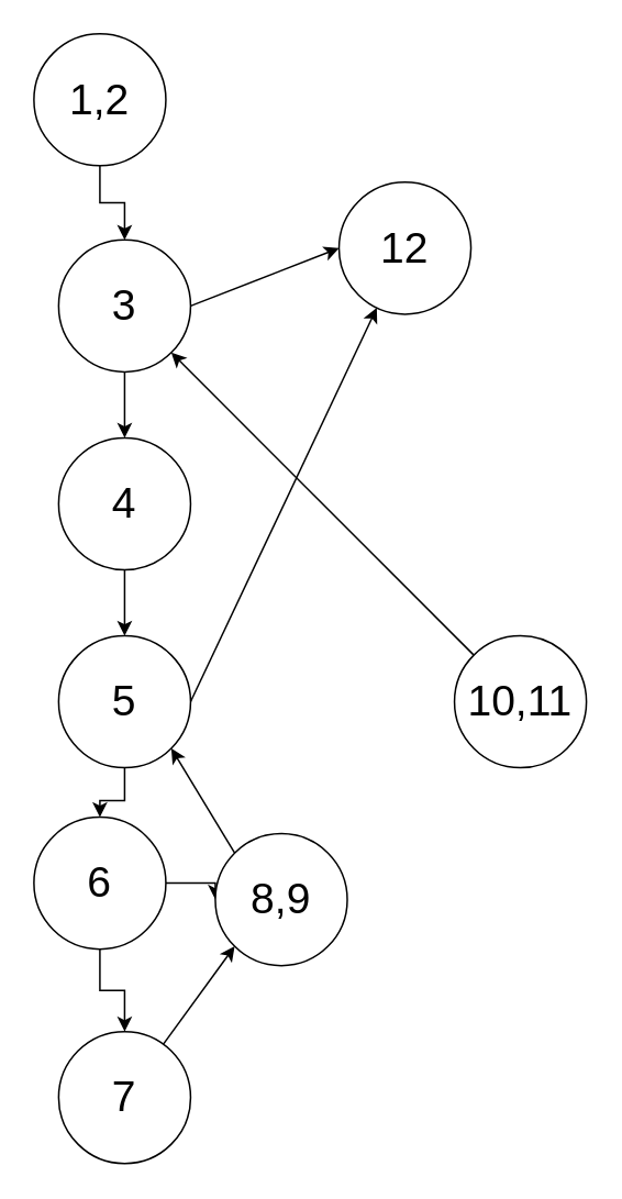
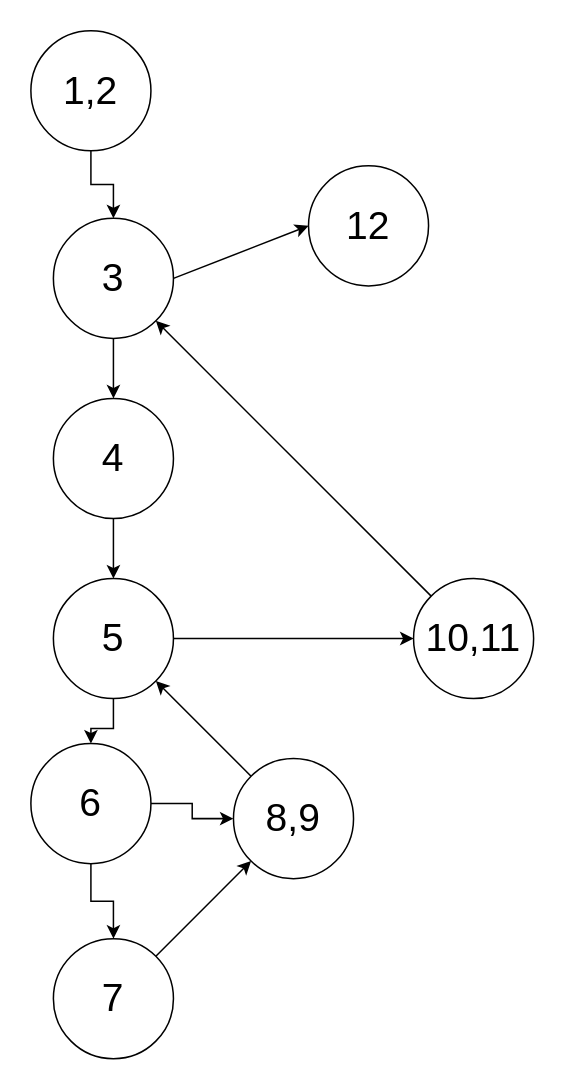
  <mxCell id="0" />
  <mxCell id="1" parent="0" />
  <mxCell id="2" value="" style="edgeStyle=orthogonalEdgeStyle;rounded=0;orthogonalLoop=1;jettySize=auto;html=1;fontSize=26;" edge="1" parent="1" source="3" target="6"><mxGeometry relative="1" as="geometry" /></mxCell>
  <mxCell id="3" value="1,2" style="ellipse;whiteSpace=wrap;html=1;aspect=fixed;fontSize=26;" vertex="1" parent="1"><mxGeometry x="20" y="20" width="80" height="80" as="geometry" /></mxCell>
  <mxCell id="4" value="" style="edgeStyle=orthogonalEdgeStyle;rounded=0;orthogonalLoop=1;jettySize=auto;html=1;fontSize=26;" edge="1" parent="1" source="6" target="8"><mxGeometry relative="1" as="geometry" /></mxCell>
  <mxCell id="5" style="edgeStyle=none;rounded=0;orthogonalLoop=1;jettySize=auto;html=1;exitX=1;exitY=0.5;exitDx=0;exitDy=0;entryX=0;entryY=0.5;entryDx=0;entryDy=0;fontSize=26;" edge="1" parent="1" source="6" target="21"><mxGeometry relative="1" as="geometry" /></mxCell>
  <mxCell id="6" value="3" style="ellipse;whiteSpace=wrap;html=1;aspect=fixed;fontSize=26;" vertex="1" parent="1"><mxGeometry x="35" y="145" width="80" height="80" as="geometry" /></mxCell>
  <mxCell id="7" value="" style="edgeStyle=orthogonalEdgeStyle;rounded=0;orthogonalLoop=1;jettySize=auto;html=1;fontSize=26;" edge="1" parent="1" source="8" target="11"><mxGeometry relative="1" as="geometry" /></mxCell>
  <mxCell id="8" value="4" style="ellipse;whiteSpace=wrap;html=1;aspect=fixed;fontSize=26;" vertex="1" parent="1"><mxGeometry x="35" y="265" width="80" height="80" as="geometry" /></mxCell>
  <mxCell id="9" value="" style="edgeStyle=orthogonalEdgeStyle;rounded=0;orthogonalLoop=1;jettySize=auto;html=1;fontSize=26;" edge="1" parent="1" source="11" target="14"><mxGeometry relative="1" as="geometry" /></mxCell>
- <mxCell id="10" style="edgeStyle=none;rounded=0;orthogonalLoop=1;jettySize=auto;html=1;exitX=1;exitY=0.5;exitDx=0;exitDy=0;fontSize=26;" edge="1" parent="1" source="11" target="21"><mxGeometry relative="1" as="geometry" /></mxCell>
+ <mxCell id="10" style="edgeStyle=none;rounded=0;orthogonalLoop=1;jettySize=auto;html=1;exitX=1;exitY=0.5;exitDx=0;exitDy=0;entryX=0;entryY=0.5;entryDx=0;entryDy=0;fontSize=26;" edge="1" parent="1" source="11" target="20"><mxGeometry relative="1" as="geometry" /></mxCell>
  <mxCell id="11" value="5" style="ellipse;whiteSpace=wrap;html=1;aspect=fixed;fontSize=26;" vertex="1" parent="1"><mxGeometry x="35" y="385" width="80" height="80" as="geometry" /></mxCell>
  <mxCell id="12" value="" style="edgeStyle=orthogonalEdgeStyle;rounded=0;orthogonalLoop=1;jettySize=auto;html=1;fontSize=26;" edge="1" parent="1" source="14" target="16"><mxGeometry relative="1" as="geometry" /></mxCell>
  <mxCell id="13" style="edgeStyle=orthogonalEdgeStyle;rounded=0;orthogonalLoop=1;jettySize=auto;html=1;exitX=1;exitY=0.5;exitDx=0;exitDy=0;entryX=0;entryY=0.5;entryDx=0;entryDy=0;fontSize=26;" edge="1" parent="1" source="14" target="18"><mxGeometry relative="1" as="geometry" /></mxCell>
  <mxCell id="14" value="6" style="ellipse;whiteSpace=wrap;html=1;aspect=fixed;fontSize=26;" vertex="1" parent="1"><mxGeometry x="20" y="495" width="80" height="80" as="geometry" /></mxCell>
  <mxCell id="15" value="" style="rounded=0;orthogonalLoop=1;jettySize=auto;html=1;fontSize=26;entryX=0;entryY=1;entryDx=0;entryDy=0;" edge="1" parent="1" source="16" target="18"><mxGeometry relative="1" as="geometry" /></mxCell>
  <mxCell id="16" value="7" style="ellipse;whiteSpace=wrap;html=1;aspect=fixed;fontSize=26;" vertex="1" parent="1"><mxGeometry x="35" y="625" width="80" height="80" as="geometry" /></mxCell>
  <mxCell id="17" style="rounded=0;orthogonalLoop=1;jettySize=auto;html=1;entryX=1;entryY=1;entryDx=0;entryDy=0;fontSize=26;exitX=0;exitY=0;exitDx=0;exitDy=0;" edge="1" parent="1" source="18" target="11"><mxGeometry relative="1" as="geometry"><mxPoint x="315" y="825" as="sourcePoint" /></mxGeometry></mxCell>
- <mxCell id="18" value="8,9" style="ellipse;whiteSpace=wrap;html=1;aspect=fixed;fontSize=26;" vertex="1" parent="1"><mxGeometry x="130" y="505" width="80" height="80" as="geometry" /></mxCell>
+ <mxCell id="18" value="8,9" style="ellipse;whiteSpace=wrap;html=1;aspect=fixed;fontSize=26;" vertex="1" parent="1"><mxGeometry x="155" y="505" width="80" height="80" as="geometry" /></mxCell>
  <mxCell id="19" style="edgeStyle=none;rounded=0;orthogonalLoop=1;jettySize=auto;html=1;exitX=0;exitY=0;exitDx=0;exitDy=0;entryX=1;entryY=1;entryDx=0;entryDy=0;fontSize=26;" edge="1" parent="1" source="20" target="6"><mxGeometry relative="1" as="geometry" /></mxCell>
  <mxCell id="20" value="10,11" style="ellipse;whiteSpace=wrap;html=1;aspect=fixed;fontSize=26;" vertex="1" parent="1"><mxGeometry x="275" y="385" width="80" height="80" as="geometry" /></mxCell>
  <mxCell id="21" value="12" style="ellipse;whiteSpace=wrap;html=1;aspect=fixed;fontSize=26;" vertex="1" parent="1"><mxGeometry x="205" y="110" width="80" height="80" as="geometry" /></mxCell>
